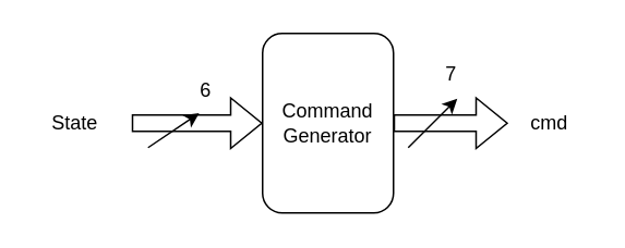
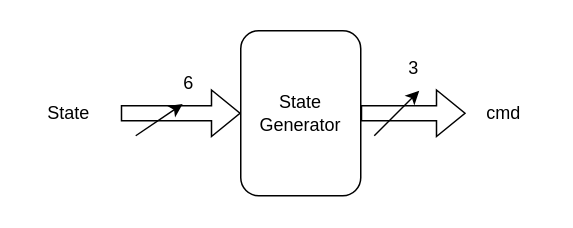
  <mxCell id="0" />
  <mxCell id="1" parent="0" />
- <mxCell id="2" value="Command Generator" style="rounded=1;whiteSpace=wrap;html=1;" vertex="1" parent="1"><mxGeometry x="160" y="20" width="80" height="110" as="geometry" /></mxCell>
+ <mxCell id="2" value="State Generator" style="rounded=1;whiteSpace=wrap;html=1;" vertex="1" parent="1"><mxGeometry x="160" y="20" width="80" height="110" as="geometry" /></mxCell>
  <mxCell id="3" value="State" style="text;html=1;align=center;verticalAlign=middle;resizable=0;points=[];autosize=1;strokeColor=none;fillColor=none;" vertex="1" parent="1"><mxGeometry x="20" y="60" width="50" height="30" as="geometry" /></mxCell>
  <mxCell id="4" value="" style="shape=flexArrow;endArrow=classic;html=1;rounded=0;entryX=0;entryY=0.5;entryDx=0;entryDy=0;" edge="1" parent="1" target="2"><mxGeometry width="50" height="50" relative="1" as="geometry"><mxPoint x="80" y="75" as="sourcePoint" /><mxPoint x="120" y="50" as="targetPoint" /></mxGeometry></mxCell>
  <mxCell id="5" value="" style="endArrow=classic;html=1;rounded=0;entryX=0.376;entryY=0.962;entryDx=0;entryDy=0;entryPerimeter=0;" edge="1" parent="1" target="6"><mxGeometry width="50" height="50" relative="1" as="geometry"><mxPoint x="90" y="90" as="sourcePoint" /><mxPoint x="130" y="50" as="targetPoint" /></mxGeometry></mxCell>
  <mxCell id="6" value="6" style="text;html=1;align=center;verticalAlign=middle;resizable=0;points=[];autosize=1;strokeColor=none;fillColor=none;" vertex="1" parent="1"><mxGeometry x="110" y="40" width="30" height="30" as="geometry" /></mxCell>
  <mxCell id="7" value="" style="endArrow=classic;html=1;rounded=0;" edge="1" parent="1"><mxGeometry width="50" height="50" relative="1" as="geometry"><mxPoint x="249" y="90" as="sourcePoint" /><mxPoint x="279" y="60" as="targetPoint" /></mxGeometry></mxCell>
- <mxCell id="8" value="7" style="text;html=1;align=center;verticalAlign=middle;resizable=0;points=[];autosize=1;strokeColor=none;fillColor=none;" vertex="1" parent="1"><mxGeometry x="260" y="30" width="30" height="30" as="geometry" /></mxCell>
+ <mxCell id="8" value="3" style="text;html=1;align=center;verticalAlign=middle;resizable=0;points=[];autosize=1;strokeColor=none;fillColor=none;" vertex="1" parent="1"><mxGeometry x="260" y="30" width="30" height="30" as="geometry" /></mxCell>
  <mxCell id="9" value="" style="shape=flexArrow;endArrow=classic;html=1;rounded=0;exitX=1;exitY=0.5;exitDx=0;exitDy=0;" edge="1" parent="1" source="2"><mxGeometry width="50" height="50" relative="1" as="geometry"><mxPoint x="300" y="80" as="sourcePoint" /><mxPoint x="310" y="75" as="targetPoint" /></mxGeometry></mxCell>
  <mxCell id="10" value="cmd" style="text;html=1;align=center;verticalAlign=middle;resizable=0;points=[];autosize=1;strokeColor=none;fillColor=none;" vertex="1" parent="1"><mxGeometry x="310" y="60" width="50" height="30" as="geometry" /></mxCell>
